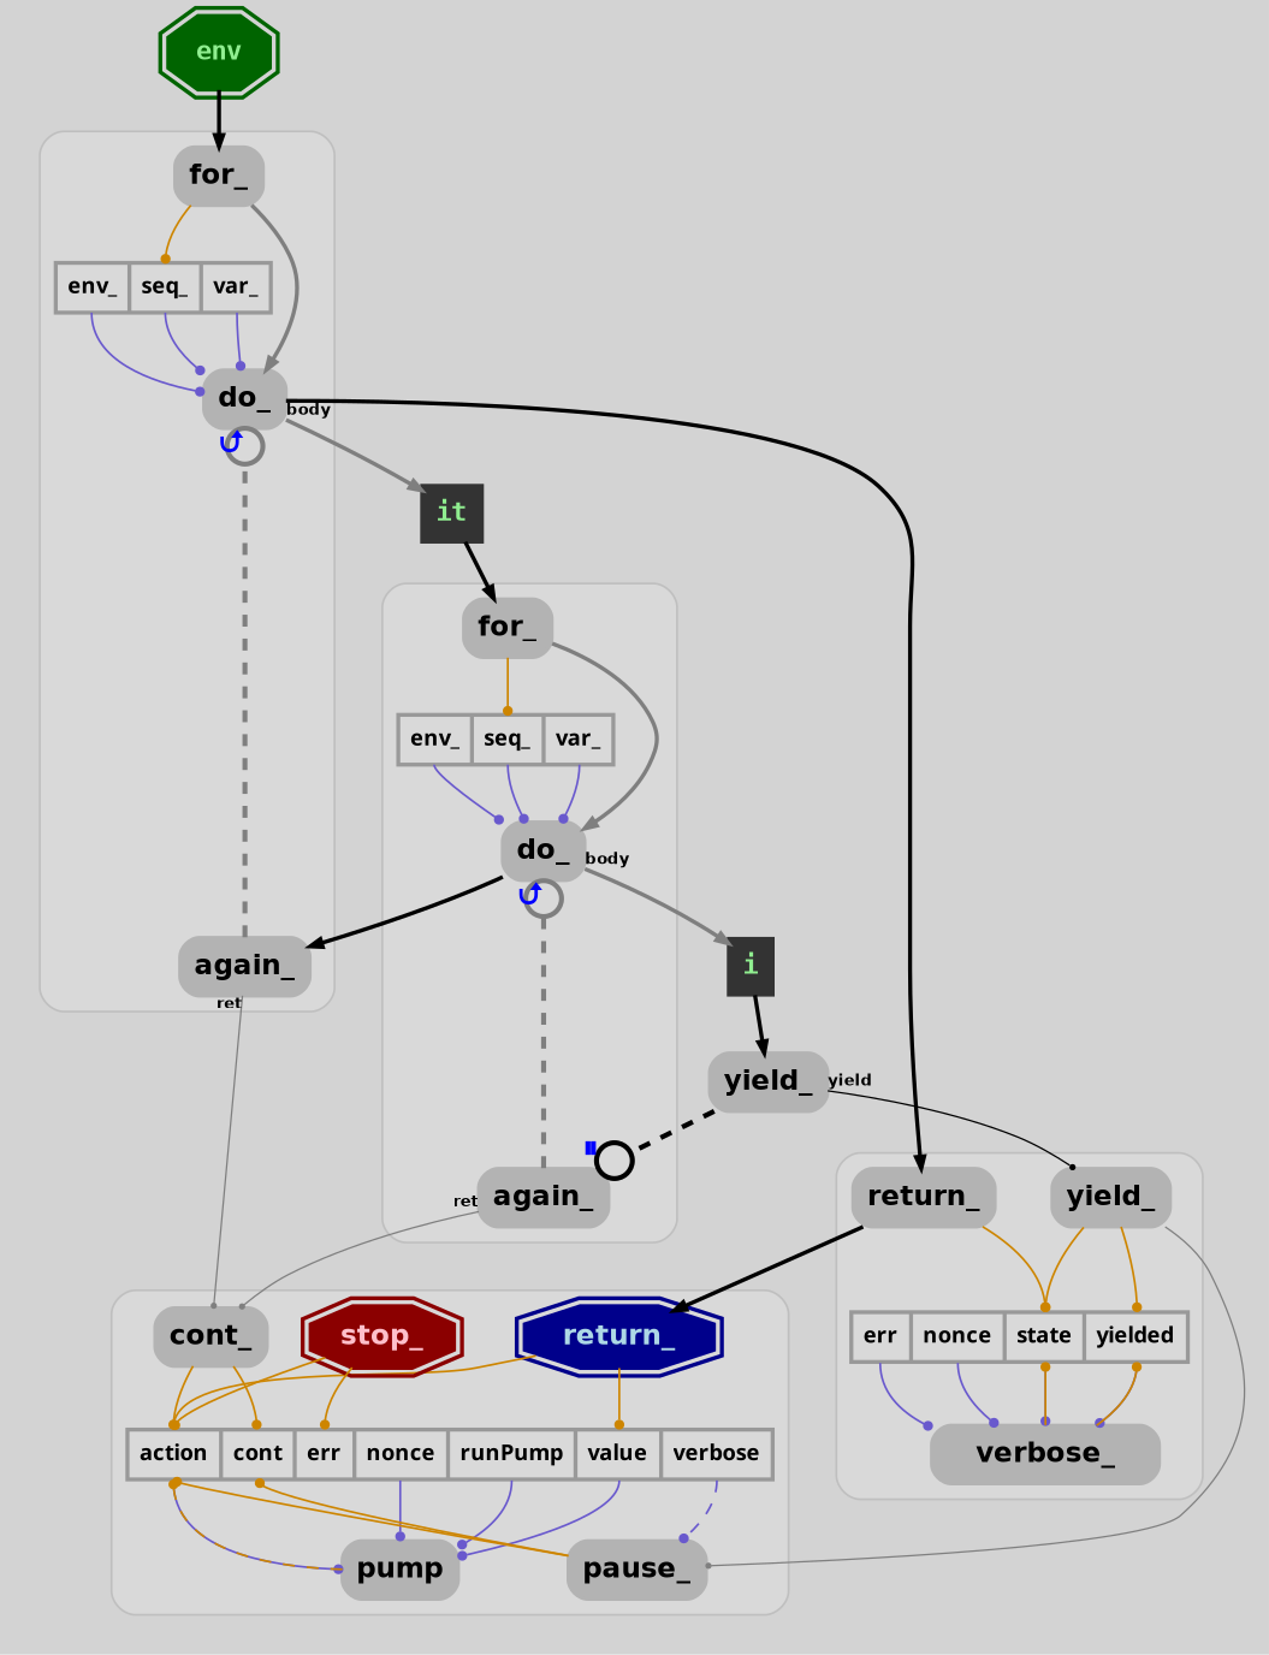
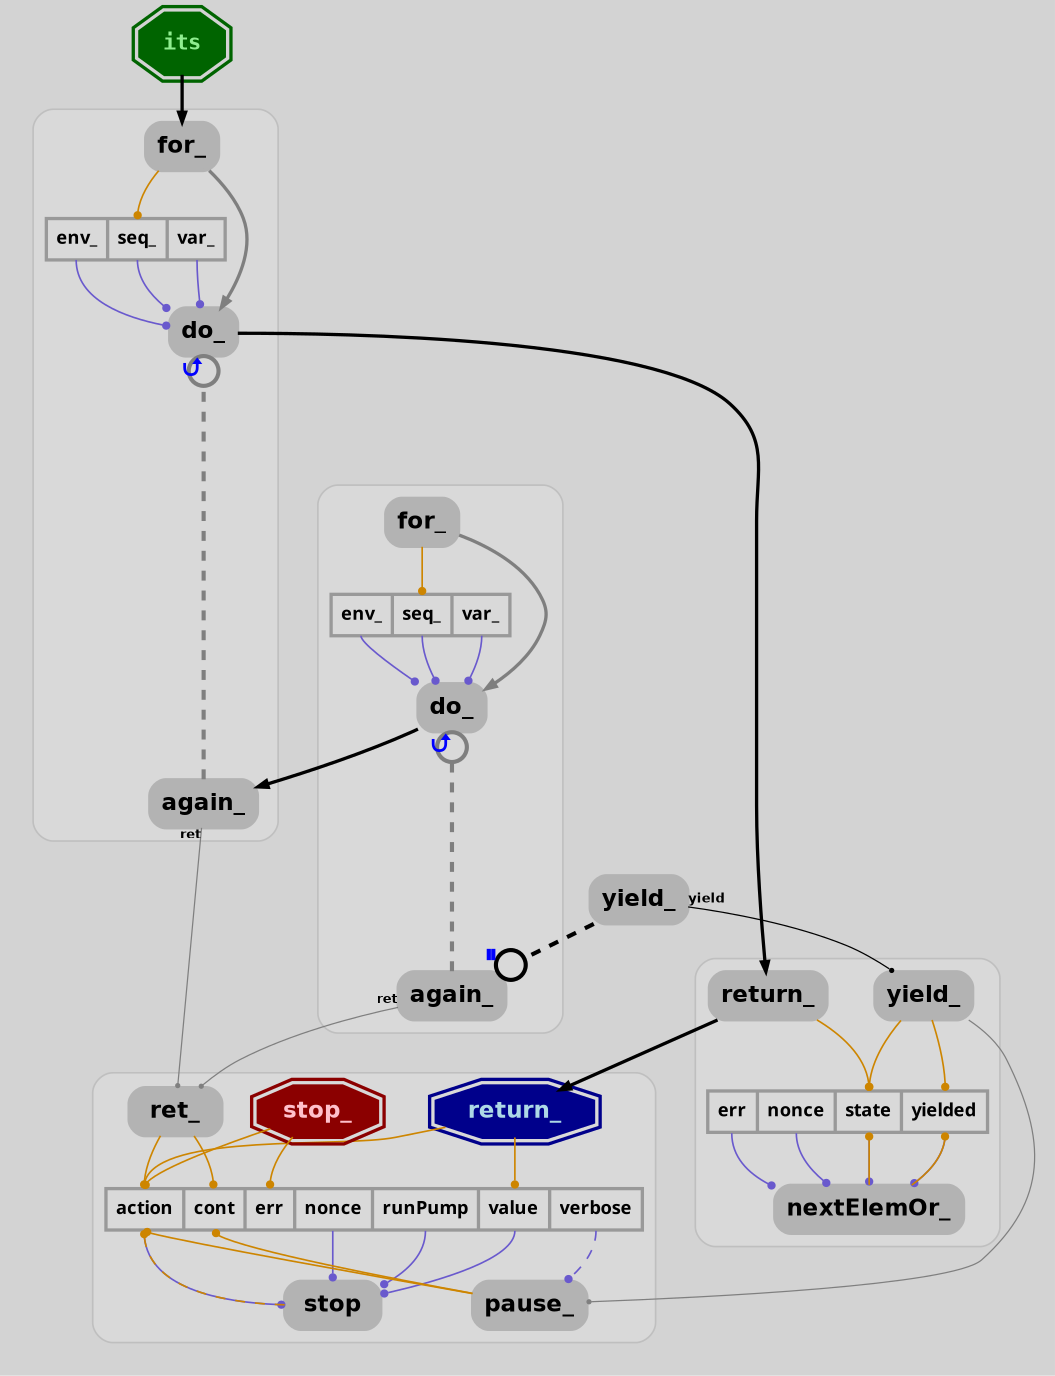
  digraph {
    bgcolor=lightgray
    clusterrank=local
    concentrate=false
    fontname="DejaVu Sans Mono Book"
    fontsize=14
    labeljust=l
    newrank=true
    nodesep=0.3
    packmode=clust
    rankdir=TB
    ranksep=0.4
    node [bgcolor=white color=gray70 fontname="DejaVu Sans Bold" margin="0.1,0.1" penwidth=2 shape=box style="filled,rounded"]
    edge [arrowhead=dot arrowsize=0.5 color=orange3 concentrate=true constrain=false fontname="DejaVu Sans Bold" fontsize=8 penwidth=1]
    n1 [height=0.2 label=for_ width=0.2]
    n2 [color=gray60 fontname="DevaVu Sans Mono Bold" fontsize=11 height=0.2 label="<env_>env_|<seq_>seq_|<var_>var_" margin=0.08 shape=record width=0.2 style=""]
    n3 [height=0.2 label=do_ width=0.2]
    n4 [height=0.2 label=again_ width=0.2]
    n5 [height=0.2 label=return_ width=0.2]
    n6 [color=gray60 fontname="DevaVu Sans Mono Bold" fontsize=11 height=0.2 label="<err>err|<nonce>nonce|<state>state|<yielded>yielded" margin=0.08 shape=record width=0.2 style=""]
    n7 [height=0.2 label=yield_ width=0.2]
-   n8 [height=0.2 label=verbose_ width=0.2]
-   n9 [height=0.2 label=cont_ width=0.2]
+   n8 [height=0.2 label=nextElemOr_ width=0.2]
+   n9 [height=0.2 label=ret_ width=0.2]
    n10 [color=gray60 fontname="DevaVu Sans Mono Bold" fontsize=11 height=0.2 label="<action>action|<cont>cont|<err>err|<nonce>nonce|<runPump>runPump|<value>value|<verbose>verbose" margin=0.08 shape=record width=0.2 style=""]
    n11 [height=0.2 label=pause_ width=0.2]
    n12 [color=darkblue fixedsize=false fontcolor=lightblue height=0.2 label=return_ margin="0,0" shape=doubleoctagon style=filled width=0.2]
    n13 [color=darkred fixedsize=false fontcolor=pink height=0.2 label=stop_ margin="0,0" shape=doubleoctagon style=filled width=0.2]
-   n14 [height=0.2 label=pump width=0.2]
+   n14 [height=0.2 label=stop width=0.2]
    n15 [height=0.2 label=for_ width=0.2]
    n16 [color=gray60 fontname="DevaVu Sans Mono Bold" fontsize=11 height=0.2 label="<env_>env_|<seq_>seq_|<var_>var_" margin=0.08 shape=record width=0.2 style=""]
    n17 [height=0.2 label=do_ width=0.2]
    n18 [height=0.2 label=again_ width=0.2]
-   n19 [color=gray20 fontcolor=lightgreen fontname="DejaVu Sans Mono Bold" fontsize=13 height=0.2 label=it labeljust=l nojustify=true style=filled width=0.2]
-   n20 [color=gray20 fontcolor=lightgreen fontname="DejaVu Sans Mono Bold" fontsize=13 height=0.2 label=i labeljust=l nojustify=true style=filled width=0.2]
    n21 [height=0.2 label=yield_ width=0.2]
-   n22 [color=darkgreen fixedsize=false fontcolor=lightgreen fontname="DejaVu Sans Mono Bold" fontsize=13 height=0.2 label=env labeljust=l margin="0,0" nojustify=true shape=doubleoctagon style=filled width=0.2]
+   n22 [color=darkgreen fixedsize=false fontcolor=lightgreen fontname="DejaVu Sans Mono Bold" fontsize=13 height=0.2 label=its labeljust=l margin="0,0" nojustify=true shape=doubleoctagon style=filled width=0.2]
    subgraph cluster_1 {
      style=invis
      subgraph cluster_2 {
        bgcolor=gray85
        color=gray75
        penwidth=1
        shape=box
        style=rounded
        n1
        n2
        n3
        n4
      }
    }
    subgraph cluster_3 {
      style=invis
      subgraph cluster_4 {
        bgcolor=gray85
        color=gray75
        penwidth=1
        shape=box
        style=rounded
        n5
        n6
        n7
        n8
      }
    }
    subgraph cluster_5 {
      style=invis
      subgraph cluster_6 {
        bgcolor=gray85
        color=gray75
        penwidth=1
        shape=box
        style=rounded
        n9
        n10
        n11
        n12
        n13
        n14
      }
    }
    subgraph cluster_7 {
      style=invis
      subgraph cluster_8 {
        bgcolor=gray85
        color=gray75
        penwidth=1
        shape=box
        style=rounded
        n15
        n16
        n17
        n18
      }
    }
    n1 -> n2 [headport=seq_]
    n1 -> n3 [arrowhead=normal arrowsize=0.6 color=gray50 penwidth=2 constrain=""]
    n2 -> n3 [color=slateblue3 tailport=env_]
    n2 -> n3 [color=slateblue3 tailport=seq_]
    n2 -> n3 [color=slateblue3 tailport=var_]
    n3 -> n5 [arrowhead=normal arrowsize=0.6 color=black penwidth=2 constrain=""]
-   n3 -> n19 [arrowhead=normal arrowsize=0.6 color=gray50 penwidth=2 taillabel=body constrain=""]
    n4 -> n3 [arrowhead=odot arrowsize=2.25 color=gray50 concentrate=false fontcolor=blue fontsize=15 headlabel="⮍" labelangle=0 labeldistance=0.9 penwidth=2.5 style=dashed taillabel=" "]
    n4 -> n9 [arrowsize=0.3 color=gray50 penwidth=0.75 taillabel=ret]
    n5 -> n6 [headport=state]
    n5 -> n12 [arrowhead=normal arrowsize=0.6 color=black penwidth=2 constrain=""]
    n6 -> n8 [color=slateblue3 tailport=err]
    n6 -> n8 [color=slateblue3 tailport=nonce]
    n6 -> n8 [color=slateblue3 tailport=state]
    n6 -> n8 [color=slateblue3 tailport=yielded]
    n7 -> n6 [headport=state]
    n7 -> n6 [headport=yielded]
    n7 -> n11 [arrowsize=0.3 color=gray50 penwidth=0.75]
    n8 -> n6 [headport=state]
    n8 -> n6 [headport=yielded]
    n9 -> n10 [headport=action]
    n9 -> n10 [headport=cont]
    n10 -> n11 [color=slateblue3 style=dashed tailport=verbose]
    n10 -> n14 [color=slateblue3 tailport=action]
    n10 -> n14 [color=slateblue3 tailport=nonce]
    n10 -> n14 [color=slateblue3 tailport=runPump]
    n10 -> n14 [color=slateblue3 tailport=value]
    n11 -> n10 [headport=action]
    n11 -> n10 [headport=cont]
    n12 -> n10 [headport=action]
    n12 -> n10 [headport=value]
    n13 -> n10 [headport=action]
    n13 -> n10 [headport=err]
    n14 -> n10 [headport=action style=dashed]
    n15 -> n16 [headport=seq_]
    n15 -> n17 [arrowhead=normal arrowsize=0.6 color=gray50 penwidth=2 constrain=""]
    n16 -> n17 [color=slateblue3 tailport=env_]
    n16 -> n17 [color=slateblue3 tailport=seq_]
    n16 -> n17 [color=slateblue3 tailport=var_]
    n17 -> n4 [arrowhead=normal arrowsize=0.6 color=black penwidth=2 constrain=""]
-   n17 -> n20 [arrowhead=normal arrowsize=0.6 color=gray50 penwidth=2 taillabel=body constrain=""]
    n18 -> n9 [arrowsize=0.3 color=gray50 penwidth=0.75 taillabel=ret]
    n18 -> n17 [arrowhead=odot arrowsize=2.25 color=gray50 concentrate=false fontcolor=blue fontsize=15 headlabel="⮍" labelangle=0 labeldistance=0.9 penwidth=2.5 style=dashed taillabel=" "]
-   n19 -> n15 [arrowhead=normal arrowsize=0.6 color=black penwidth=2 constrain=""]
-   n20 -> n21 [arrowhead=normal arrowsize=0.6 color=black penwidth=2 constrain=""]
    n21 -> n7 [arrowsize=0.3 color=black penwidth=0.75 taillabel=yield]
    n21 -> n18 [arrowhead=odot arrowsize=2.25 color=black concentrate=false fontcolor=blue fontsize=15 headlabel="⏸" labelangle=0 labeldistance=0.8 penwidth=2.5 style=dashed taillabel=" "]
    n22 -> n1 [arrowhead=normal arrowsize=0.6 color=black penwidth=2 constrain=""]
  }
